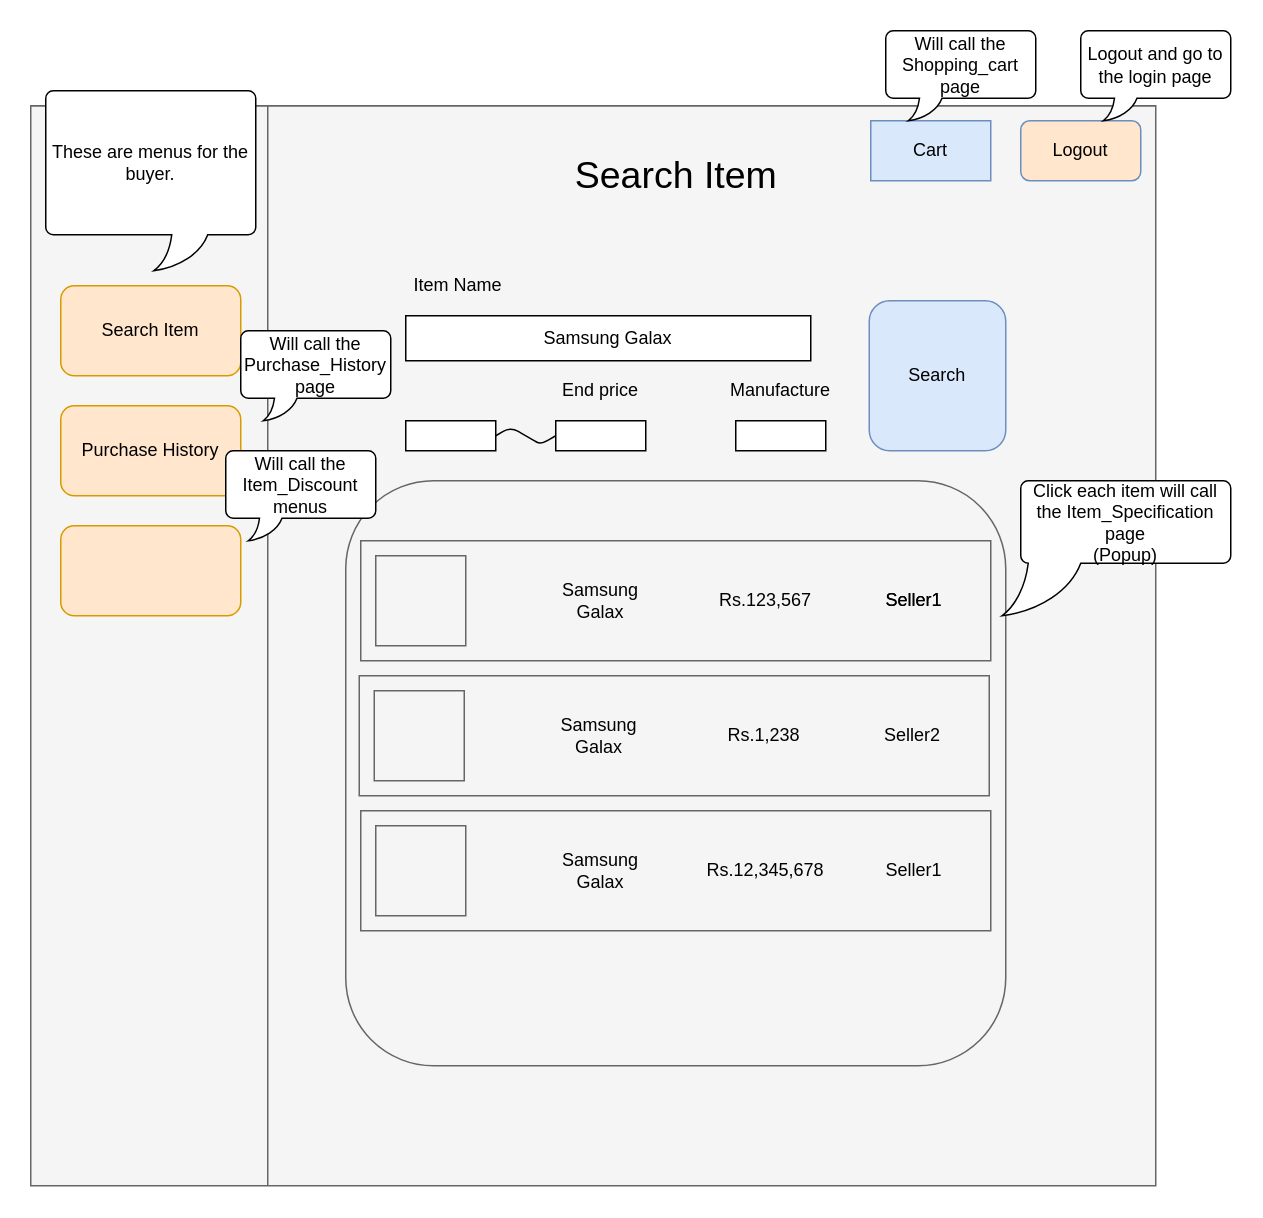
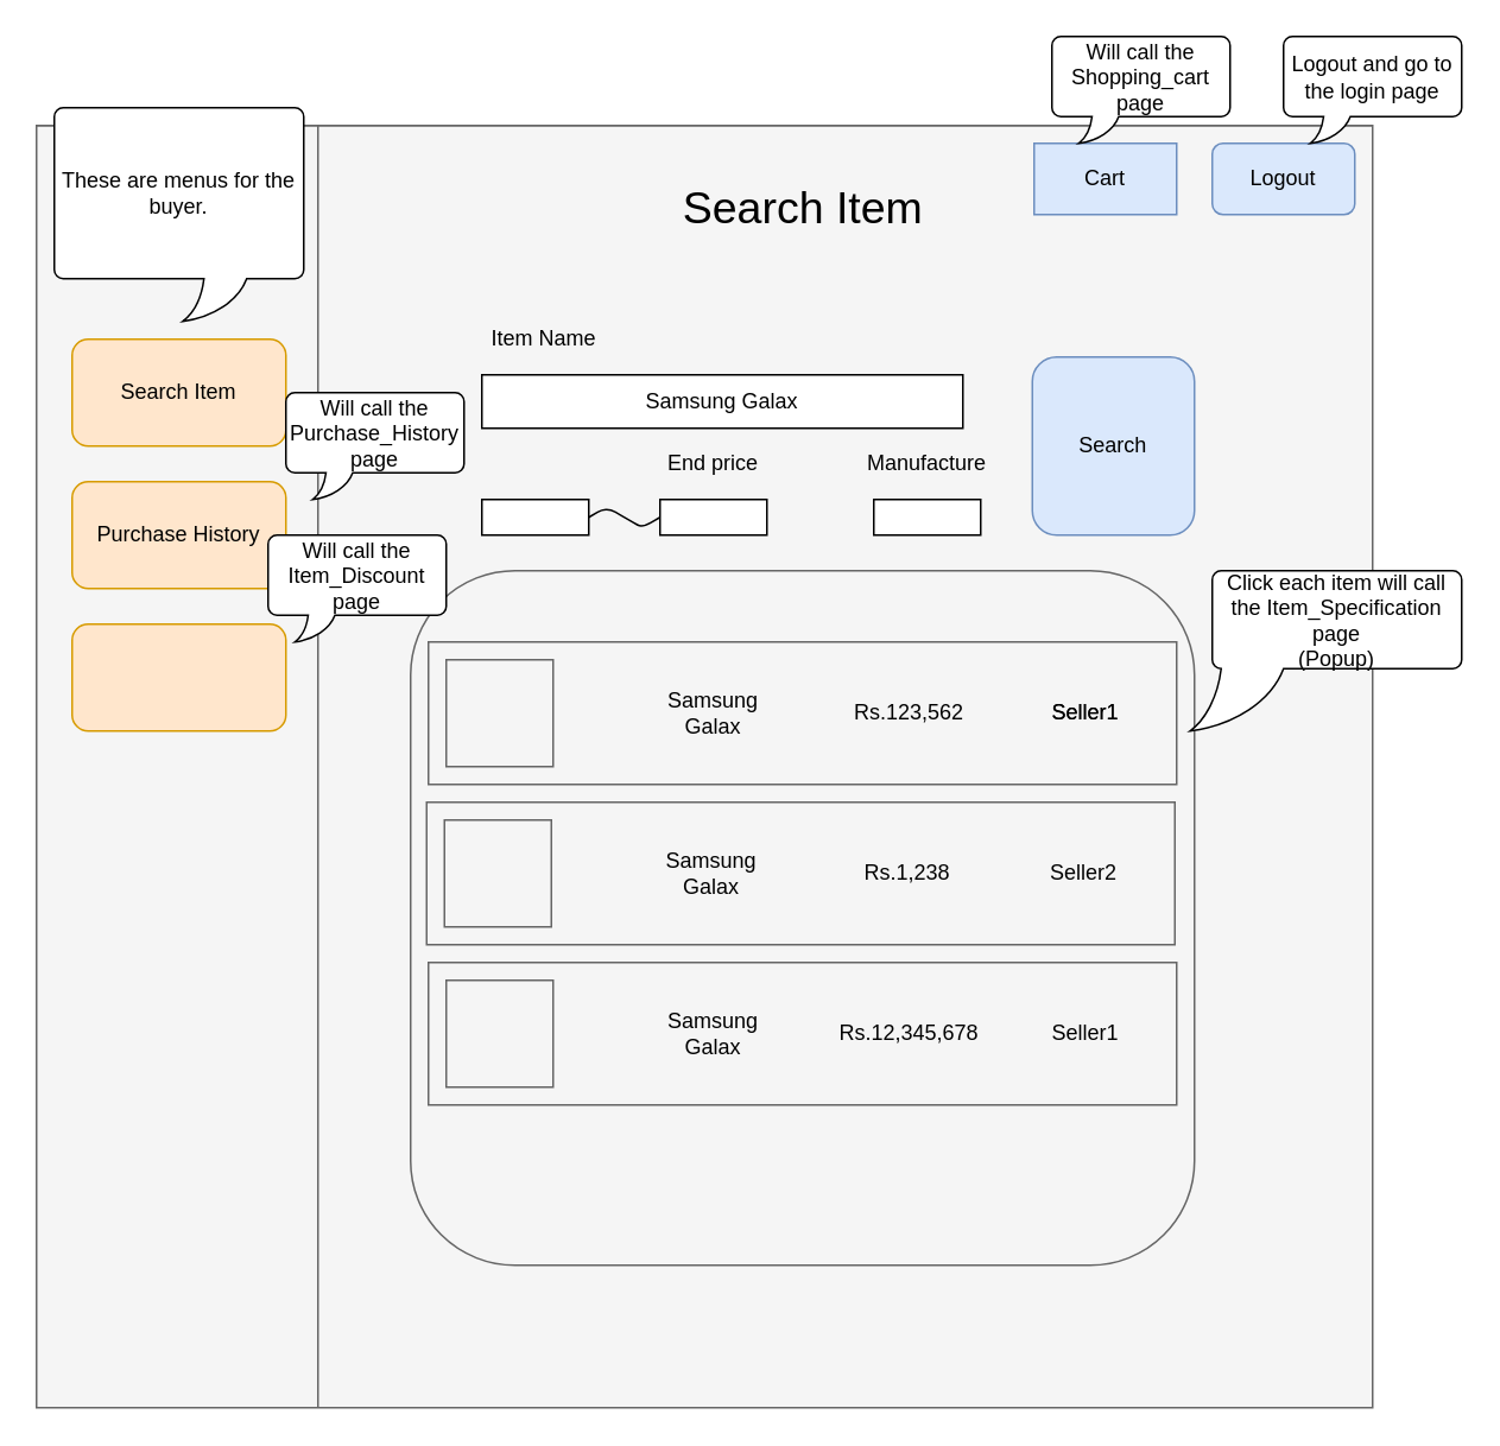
  <mxCell id="0" />
  <mxCell id="1" parent="0" />
  <mxCell id="2" value="" style="shape=internalStorage;whiteSpace=wrap;html=1;backgroundOutline=1;dx=158;dy=0;gradientDirection=north;fillColor=#f5f5f5;strokeColor=#666666;fontColor=#333333;" parent="1" vertex="1"><mxGeometry x="20" y="70" width="750" height="720" as="geometry" /></mxCell>
  <mxCell id="3" value="" style="rounded=1;whiteSpace=wrap;html=1;fillColor=#ffe6cc;strokeColor=#d79b00;" parent="1" vertex="1"><mxGeometry x="40" y="190" width="120" height="60" as="geometry" /></mxCell>
  <mxCell id="4" value="" style="rounded=1;whiteSpace=wrap;html=1;fillColor=#ffe6cc;strokeColor=#d79b00;" parent="1" vertex="1"><mxGeometry x="40" y="270" width="120" height="60" as="geometry" /></mxCell>
  <mxCell id="5" value="" style="rounded=1;whiteSpace=wrap;html=1;fillColor=#ffe6cc;strokeColor=#d79b00;" parent="1" vertex="1"><mxGeometry x="40" y="350" width="120" height="60" as="geometry" /></mxCell>
  <mxCell id="6" value="Search Item" style="text;html=1;strokeColor=none;fillColor=none;align=center;verticalAlign=middle;whiteSpace=wrap;rounded=0;" parent="1" vertex="1"><mxGeometry x="40" y="200" width="120" height="40" as="geometry" /></mxCell>
  <mxCell id="7" value="Purchase History" style="text;html=1;strokeColor=none;fillColor=none;align=center;verticalAlign=middle;whiteSpace=wrap;rounded=0;" parent="1" vertex="1"><mxGeometry x="40" y="280" width="120" height="40" as="geometry" /></mxCell>
  <mxCell id="8" value="" style="rounded=0;whiteSpace=wrap;html=1;" vertex="1" parent="1"><mxGeometry x="270" y="280" width="60" height="20" as="geometry" /></mxCell>
  <mxCell id="9" value="" style="rounded=0;whiteSpace=wrap;html=1;" vertex="1" parent="1"><mxGeometry x="370" y="280" width="60" height="20" as="geometry" /></mxCell>
  <mxCell id="10" value="End price" style="text;html=1;strokeColor=none;fillColor=none;align=center;verticalAlign=middle;whiteSpace=wrap;rounded=0;" vertex="1" parent="1"><mxGeometry x="370" y="250" width="60" height="20" as="geometry" /></mxCell>
  <mxCell id="11" value="" style="edgeStyle=isometricEdgeStyle;endArrow=none;html=1;entryX=0;entryY=0.5;entryDx=0;entryDy=0;exitX=1;exitY=0.5;exitDx=0;exitDy=0;" edge="1" parent="1" source="8" target="9"><mxGeometry width="50" height="100" relative="1" as="geometry"><mxPoint x="335.8" y="380" as="sourcePoint" /><mxPoint x="385.8" y="280" as="targetPoint" /></mxGeometry></mxCell>
  <mxCell id="12" value="Samsung Galax" style="rounded=0;whiteSpace=wrap;html=1;" vertex="1" parent="1"><mxGeometry x="270" y="210" width="270" height="30" as="geometry" /></mxCell>
  <mxCell id="13" value="Manufacture" style="text;html=1;strokeColor=none;fillColor=none;align=center;verticalAlign=middle;whiteSpace=wrap;rounded=0;" vertex="1" parent="1"><mxGeometry x="490" y="250" width="60" height="20" as="geometry" /></mxCell>
  <mxCell id="14" value="" style="rounded=0;whiteSpace=wrap;html=1;" vertex="1" parent="1"><mxGeometry x="490" y="280" width="60" height="20" as="geometry" /></mxCell>
  <mxCell id="15" value="" style="rounded=1;whiteSpace=wrap;html=1;fillColor=#f5f5f5;strokeColor=#666666;fontColor=#333333;" vertex="1" parent="1"><mxGeometry x="230" y="320" width="440" height="390" as="geometry" /></mxCell>
  <mxCell id="16" value="" style="rounded=0;whiteSpace=wrap;html=1;fillColor=#f5f5f5;strokeColor=#666666;fontColor=#333333;" vertex="1" parent="1"><mxGeometry x="240" y="360" width="420" height="80" as="geometry" /></mxCell>
  <mxCell id="17" value="" style="whiteSpace=wrap;html=1;aspect=fixed;fillColor=#f5f5f5;strokeColor=#666666;fontColor=#333333;" vertex="1" parent="1"><mxGeometry x="250" y="370" width="60" height="60" as="geometry" /></mxCell>
  <mxCell id="18" value="&lt;div&gt;Samsung&lt;/div&gt;&lt;div&gt;Galax&lt;br&gt;&lt;/div&gt;" style="text;html=1;strokeColor=none;fillColor=none;align=center;verticalAlign=middle;whiteSpace=wrap;rounded=0;" vertex="1" parent="1"><mxGeometry x="340" y="380" width="120" height="40" as="geometry" /></mxCell>
- <mxCell id="19" value="&lt;div&gt;Rs.123,567&lt;/div&gt;" style="text;html=1;strokeColor=none;fillColor=none;align=center;verticalAlign=middle;whiteSpace=wrap;rounded=0;" vertex="1" parent="1"><mxGeometry x="460" y="380" width="100" height="40" as="geometry" /></mxCell>
+ <mxCell id="19" value="&lt;div&gt;Rs.123,562&lt;/div&gt;" style="text;html=1;strokeColor=none;fillColor=none;align=center;verticalAlign=middle;whiteSpace=wrap;rounded=0;" vertex="1" parent="1"><mxGeometry x="460" y="380" width="100" height="40" as="geometry" /></mxCell>
  <mxCell id="20" value="&lt;div&gt;Seller1&lt;/div&gt;" style="text;html=1;strokeColor=none;fillColor=none;align=center;verticalAlign=middle;whiteSpace=wrap;rounded=0;" vertex="1" parent="1"><mxGeometry x="559" y="380" width="100" height="40" as="geometry" /></mxCell>
  <mxCell id="21" value="&lt;div&gt;Seller1&lt;/div&gt;" style="text;html=1;strokeColor=none;fillColor=none;align=center;verticalAlign=middle;whiteSpace=wrap;rounded=0;" vertex="1" parent="1"><mxGeometry x="559" y="380" width="100" height="40" as="geometry" /></mxCell>
  <mxCell id="22" value="" style="rounded=0;whiteSpace=wrap;html=1;fillColor=#f5f5f5;strokeColor=#666666;fontColor=#333333;" vertex="1" parent="1"><mxGeometry x="239" y="450" width="420" height="80" as="geometry" /></mxCell>
  <mxCell id="23" value="" style="whiteSpace=wrap;html=1;aspect=fixed;fillColor=#f5f5f5;strokeColor=#666666;fontColor=#333333;" vertex="1" parent="1"><mxGeometry x="249" y="460" width="60" height="60" as="geometry" /></mxCell>
  <mxCell id="24" value="&lt;div&gt;Samsung&lt;/div&gt;&lt;div&gt;Galax&lt;br&gt;&lt;/div&gt;" style="text;html=1;strokeColor=none;fillColor=none;align=center;verticalAlign=middle;whiteSpace=wrap;rounded=0;" vertex="1" parent="1"><mxGeometry x="339" y="470" width="120" height="40" as="geometry" /></mxCell>
  <mxCell id="25" value="&lt;div&gt;Rs.1,238&lt;/div&gt;" style="text;html=1;strokeColor=none;fillColor=none;align=center;verticalAlign=middle;whiteSpace=wrap;rounded=0;" vertex="1" parent="1"><mxGeometry x="459" y="470" width="100" height="40" as="geometry" /></mxCell>
  <mxCell id="26" value="&lt;div&gt;Seller2&lt;/div&gt;" style="text;html=1;strokeColor=none;fillColor=none;align=center;verticalAlign=middle;whiteSpace=wrap;rounded=0;" vertex="1" parent="1"><mxGeometry x="558" y="470" width="100" height="40" as="geometry" /></mxCell>
  <mxCell id="27" value="" style="rounded=0;whiteSpace=wrap;html=1;fillColor=#f5f5f5;strokeColor=#666666;fontColor=#333333;" vertex="1" parent="1"><mxGeometry x="240" y="540" width="420" height="80" as="geometry" /></mxCell>
  <mxCell id="28" value="" style="whiteSpace=wrap;html=1;aspect=fixed;fillColor=#f5f5f5;strokeColor=#666666;fontColor=#333333;" vertex="1" parent="1"><mxGeometry x="250" y="550" width="60" height="60" as="geometry" /></mxCell>
  <mxCell id="29" value="&lt;div&gt;Samsung&lt;/div&gt;&lt;div&gt;Galax&lt;br&gt;&lt;/div&gt;" style="text;html=1;strokeColor=none;fillColor=none;align=center;verticalAlign=middle;whiteSpace=wrap;rounded=0;" vertex="1" parent="1"><mxGeometry x="340" y="560" width="120" height="40" as="geometry" /></mxCell>
  <mxCell id="30" value="&lt;div&gt;Rs.12,345,678&lt;/div&gt;" style="text;html=1;strokeColor=none;fillColor=none;align=center;verticalAlign=middle;whiteSpace=wrap;rounded=0;" vertex="1" parent="1"><mxGeometry x="460" y="560" width="100" height="40" as="geometry" /></mxCell>
  <mxCell id="31" value="&lt;div&gt;Seller1&lt;/div&gt;" style="text;html=1;strokeColor=none;fillColor=none;align=center;verticalAlign=middle;whiteSpace=wrap;rounded=0;" vertex="1" parent="1"><mxGeometry x="559" y="560" width="100" height="40" as="geometry" /></mxCell>
- <mxCell id="32" value="Logout" style="rounded=1;whiteSpace=wrap;html=1;fillColor=#ffe6cc;strokeColor=#6c8ebf;" vertex="1" parent="1"><mxGeometry x="680" y="80" width="80" height="40" as="geometry" /></mxCell>
+ <mxCell id="32" value="Logout" style="rounded=1;whiteSpace=wrap;html=1;fillColor=#dae8fc;strokeColor=#6c8ebf;" vertex="1" parent="1"><mxGeometry x="680" y="80" width="80" height="40" as="geometry" /></mxCell>
  <mxCell id="33" value="&lt;font style=&quot;font-size: 25px&quot;&gt;Search Item&lt;br&gt;&lt;/font&gt;" style="text;html=1;strokeColor=none;fillColor=none;align=center;verticalAlign=middle;whiteSpace=wrap;rounded=0;" vertex="1" parent="1"><mxGeometry x="341" y="90" width="219" height="50" as="geometry" /></mxCell>
  <mxCell id="34" value="Cart" style="whiteSpace=wrap;html=1;fillColor=#dae8fc;strokeColor=#6c8ebf;rounded=0;" vertex="1" parent="1"><mxGeometry x="580" y="80" width="80" height="40" as="geometry" /></mxCell>
  <mxCell id="35" value="Search" style="rounded=1;whiteSpace=wrap;html=1;fillColor=#dae8fc;strokeColor=#6c8ebf;" vertex="1" parent="1"><mxGeometry x="579" y="200" width="91" height="100" as="geometry" /></mxCell>
  <mxCell id="36" value="Item Name" style="text;html=1;strokeColor=none;fillColor=none;align=center;verticalAlign=middle;whiteSpace=wrap;rounded=1;" vertex="1" parent="1"><mxGeometry x="270" y="180" width="70" height="20" as="geometry" /></mxCell>
  <mxCell id="37" value="&lt;div&gt;Click each item will call the Item_Specification page&lt;/div&gt;&lt;div&gt;(Popup)&lt;br&gt;&lt;/div&gt;" style="whiteSpace=wrap;html=1;shape=mxgraph.basic.roundRectCallout;dx=22;dy=35;size=5;boundedLbl=1;rounded=1;" vertex="1" parent="1"><mxGeometry x="680" y="320" width="140" height="90" as="geometry" /></mxCell>
  <mxCell id="38" value="These are menus for the buyer." style="whiteSpace=wrap;html=1;shape=mxgraph.basic.roundRectCallout;dx=96;dy=24;size=5;boundedLbl=1;rounded=1;" vertex="1" parent="1"><mxGeometry x="30" y="60" width="140" height="120" as="geometry" /></mxCell>
  <mxCell id="39" value="Logout and go to the login page" style="whiteSpace=wrap;html=1;shape=mxgraph.basic.roundRectCallout;dx=30;dy=15;size=5;boundedLbl=1;rounded=1;" vertex="1" parent="1"><mxGeometry x="720" y="20" width="100" height="60" as="geometry" /></mxCell>
  <mxCell id="40" value="Will call the Shopping_cart page" style="whiteSpace=wrap;html=1;shape=mxgraph.basic.roundRectCallout;dx=30;dy=15;size=5;boundedLbl=1;rounded=1;" vertex="1" parent="1"><mxGeometry x="590" y="20" width="100" height="60" as="geometry" /></mxCell>
  <mxCell id="41" value="Will call the Purchase_History page" style="whiteSpace=wrap;html=1;shape=mxgraph.basic.roundRectCallout;dx=30;dy=15;size=5;boundedLbl=1;rounded=1;" vertex="1" parent="1"><mxGeometry x="160" y="220" width="100" height="60" as="geometry" /></mxCell>
- <mxCell id="42" value="Will call the Item_Discount menus" style="whiteSpace=wrap;html=1;shape=mxgraph.basic.roundRectCallout;dx=30;dy=15;size=5;boundedLbl=1;rounded=1;" vertex="1" parent="1"><mxGeometry x="150" y="300" width="100" height="60" as="geometry" /></mxCell>
+ <mxCell id="42" value="Will call the Item_Discount page" style="whiteSpace=wrap;html=1;shape=mxgraph.basic.roundRectCallout;dx=30;dy=15;size=5;boundedLbl=1;rounded=1;" vertex="1" parent="1"><mxGeometry x="150" y="300" width="100" height="60" as="geometry" /></mxCell>
